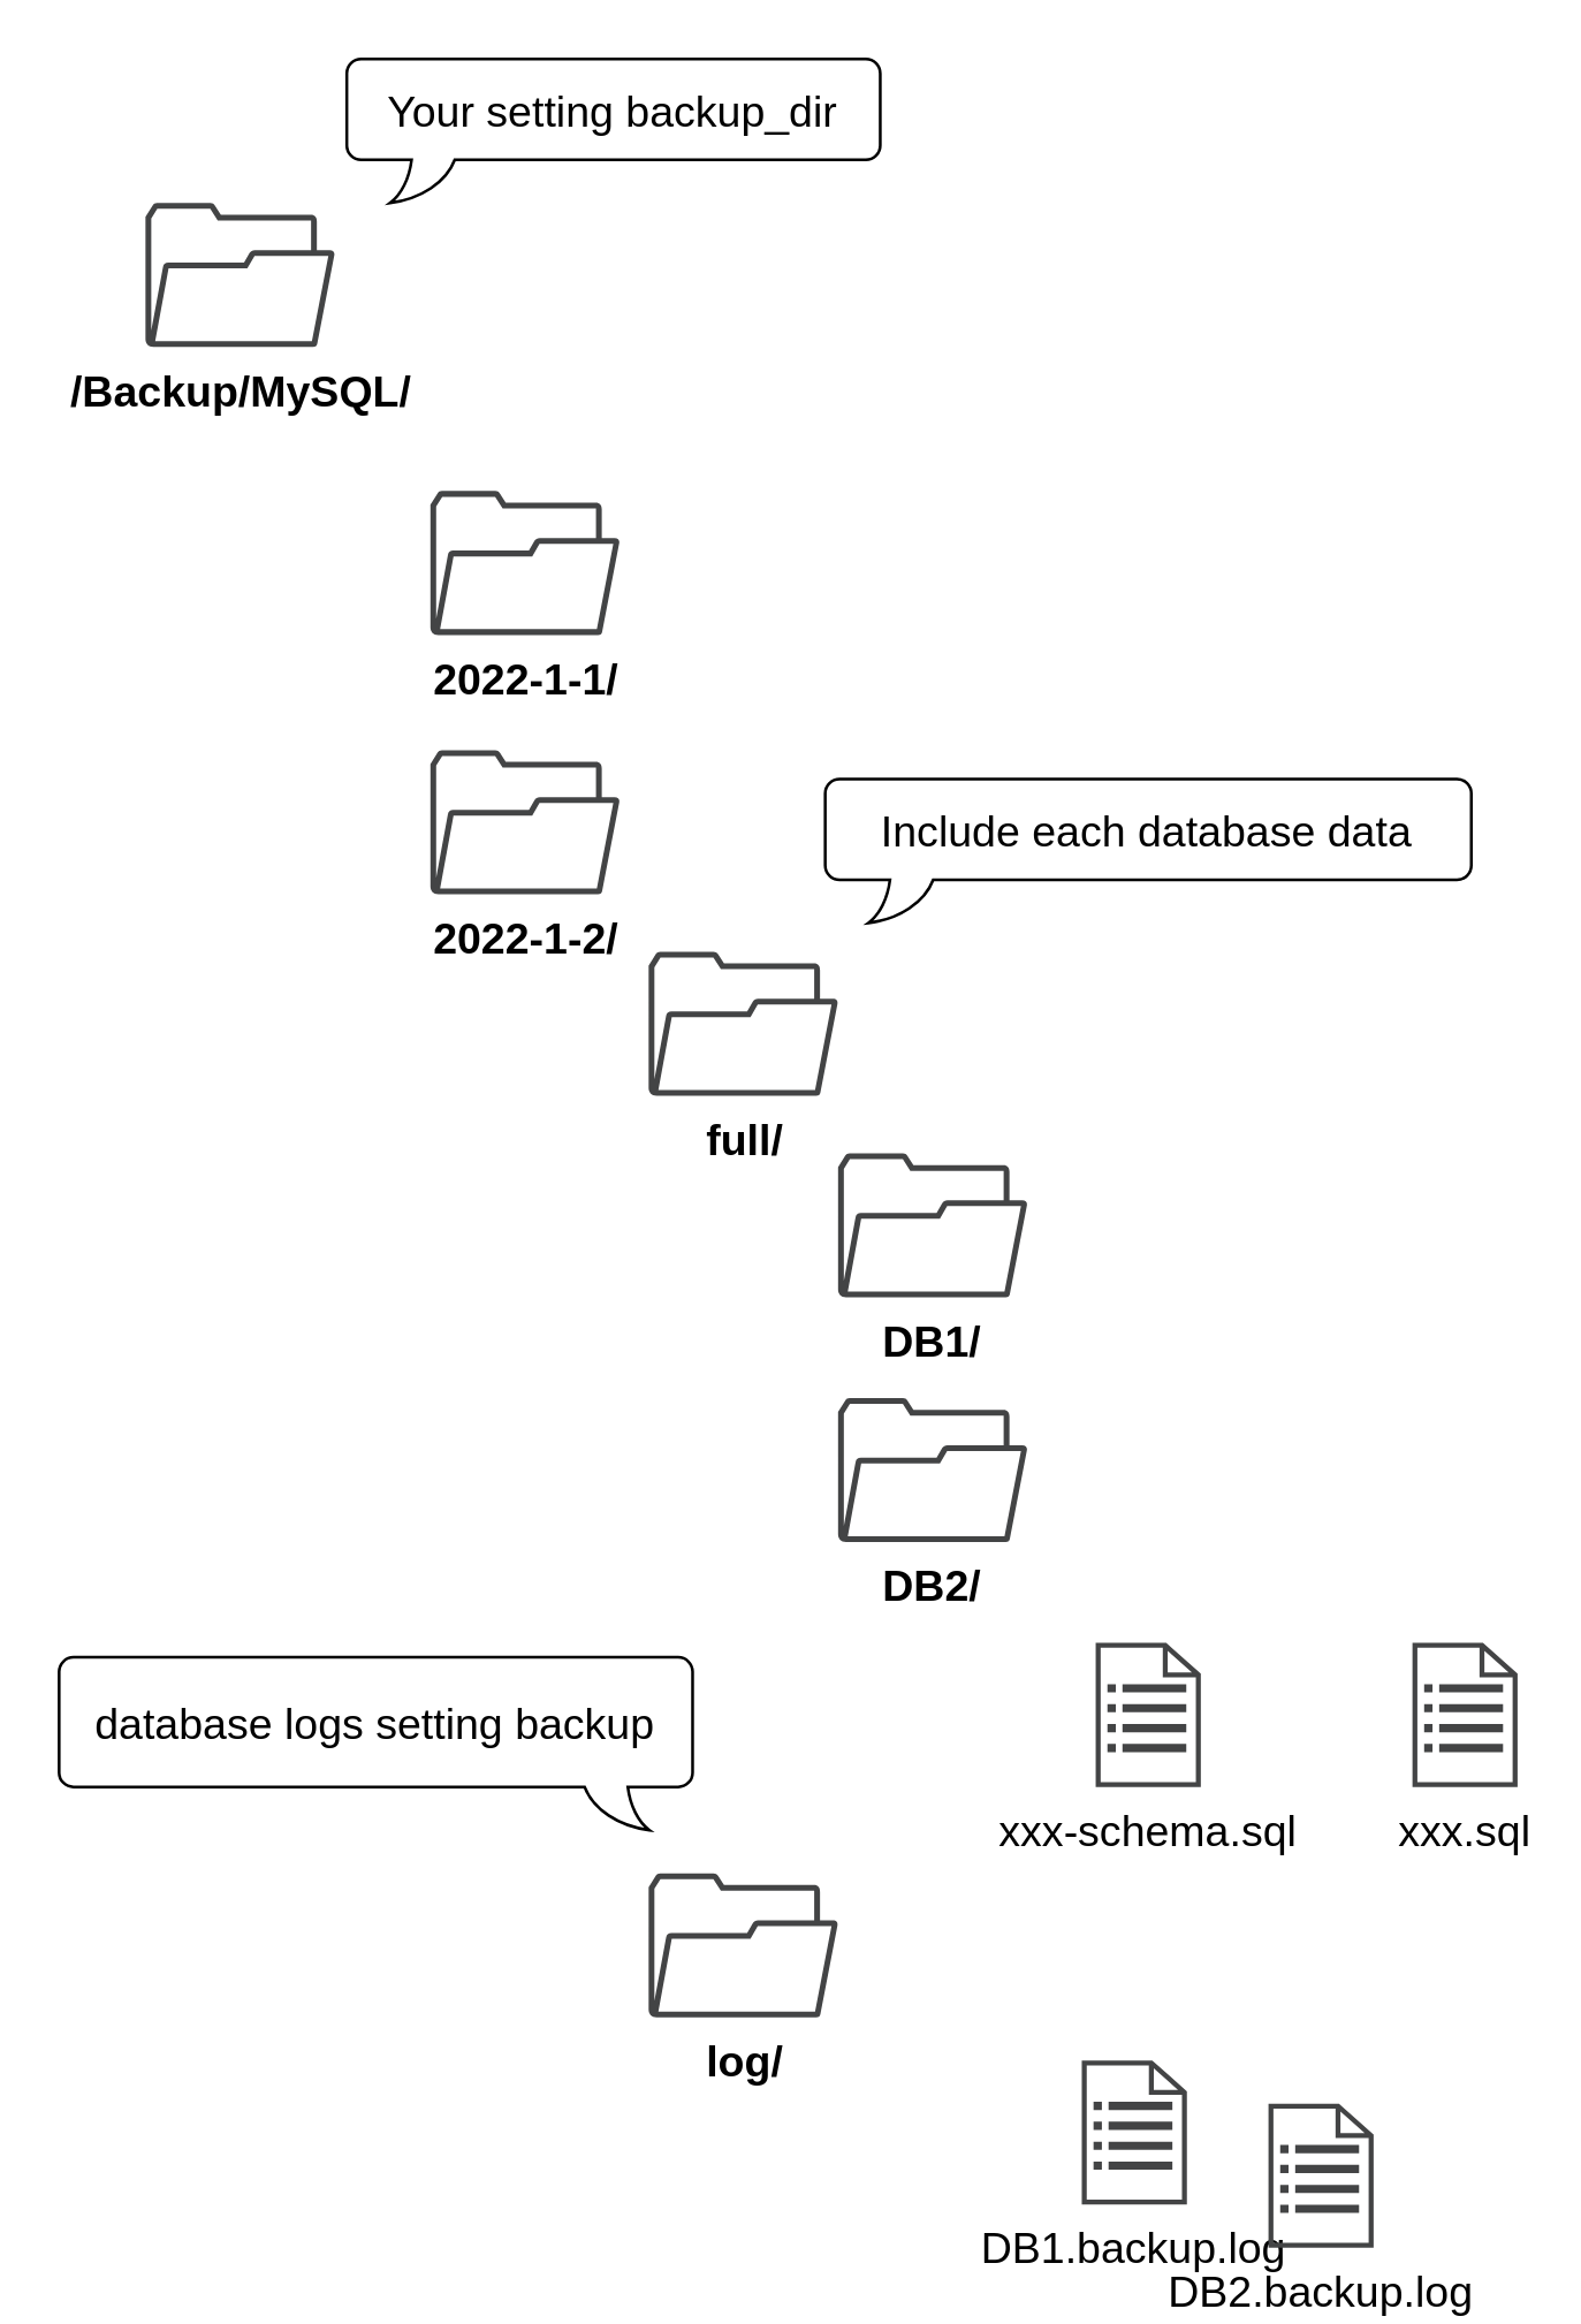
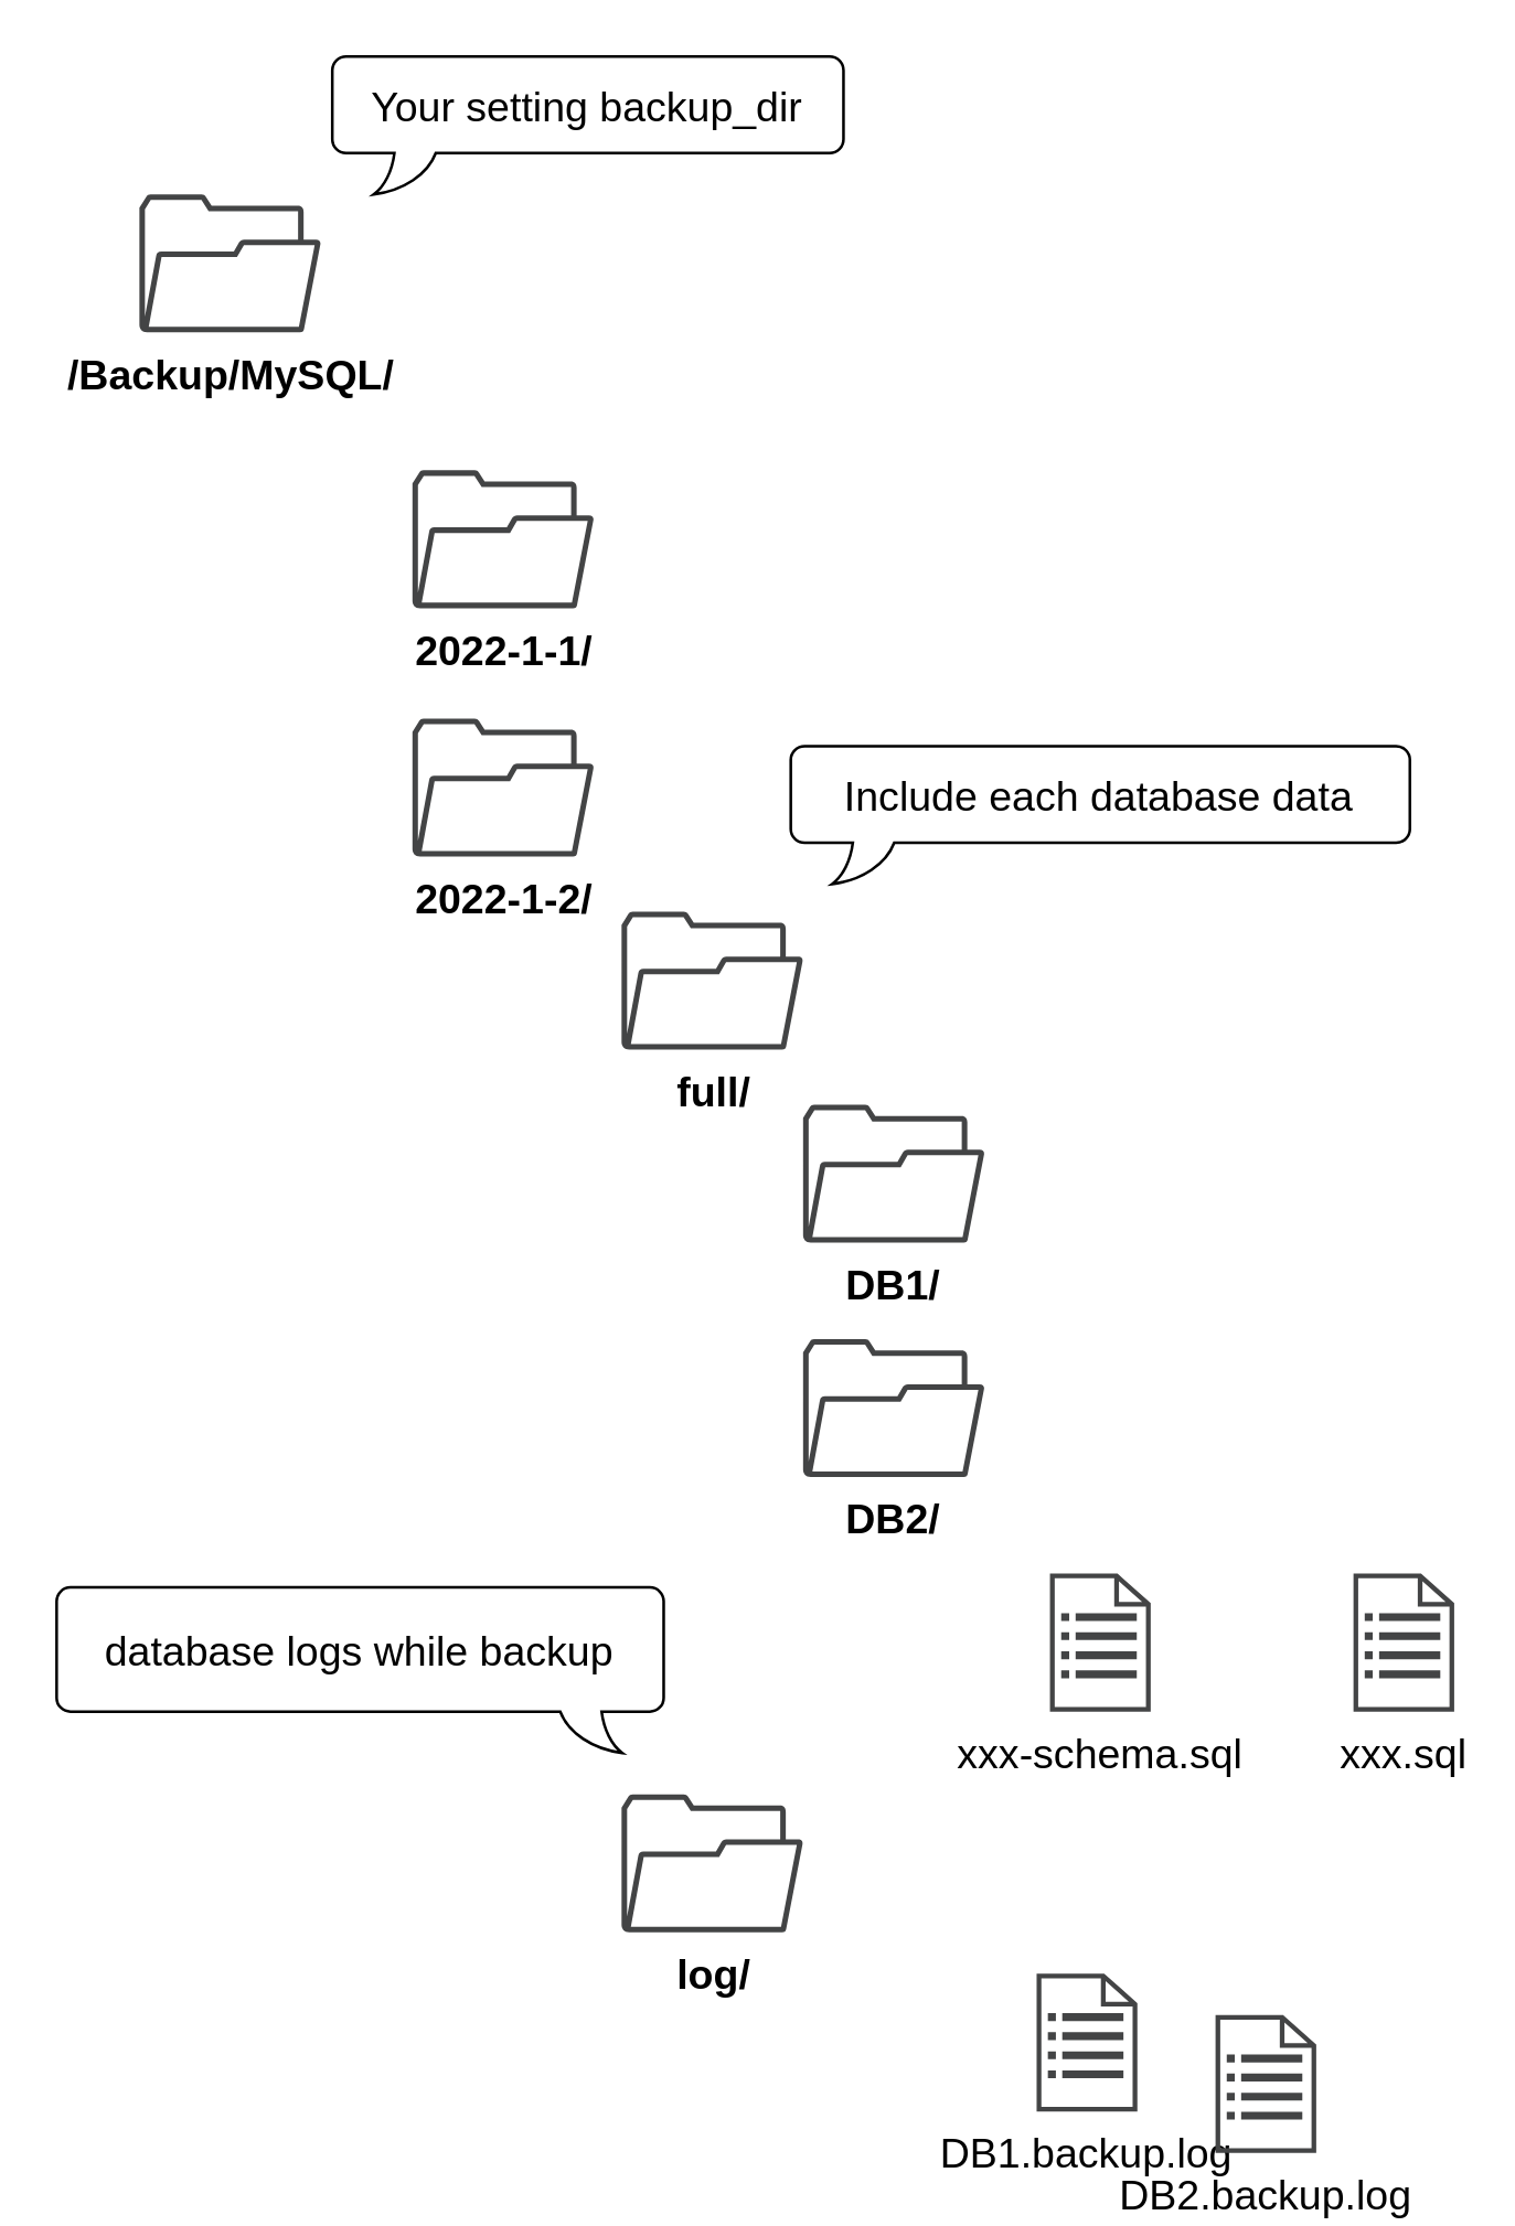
  <mxCell id="0" />
  <mxCell id="1" parent="0" />
  <mxCell id="2" value="" style="group" vertex="1" connectable="0" parent="1"><mxGeometry x="20" y="20" width="506.5" height="760" as="geometry" /></mxCell>
  <mxCell id="3" value="&lt;b&gt;&lt;font style=&quot;font-size: 15px&quot;&gt;/Backup/MySQL/&lt;/font&gt;&lt;/b&gt;" style="sketch=0;pointerEvents=1;shadow=0;dashed=0;html=1;strokeColor=none;fillColor=#434445;aspect=fixed;labelPosition=center;verticalLabelPosition=bottom;verticalAlign=top;align=center;outlineConnect=0;shape=mxgraph.vvd.folder;" vertex="1" parent="2"><mxGeometry x="30" y="50" width="65.79" height="50" as="geometry" /></mxCell>
  <mxCell id="4" value="&lt;b&gt;&lt;font style=&quot;font-size: 15px&quot;&gt;2022-1-1/&lt;/font&gt;&lt;/b&gt;" style="sketch=0;pointerEvents=1;shadow=0;dashed=0;html=1;strokeColor=none;fillColor=#434445;aspect=fixed;labelPosition=center;verticalLabelPosition=bottom;verticalAlign=top;align=center;outlineConnect=0;shape=mxgraph.vvd.folder;" vertex="1" parent="2"><mxGeometry x="128.95" y="150" width="65.79" height="50" as="geometry" /></mxCell>
  <mxCell id="5" value="&lt;b&gt;&lt;font style=&quot;font-size: 15px&quot;&gt;2022-1-2/&lt;/font&gt;&lt;/b&gt;" style="sketch=0;pointerEvents=1;shadow=0;dashed=0;html=1;strokeColor=none;fillColor=#434445;aspect=fixed;labelPosition=center;verticalLabelPosition=bottom;verticalAlign=top;align=center;outlineConnect=0;shape=mxgraph.vvd.folder;" vertex="1" parent="2"><mxGeometry x="128.95" y="240" width="65.79" height="50" as="geometry" /></mxCell>
  <mxCell id="6" value="&lt;b&gt;&lt;font style=&quot;font-size: 15px&quot;&gt;full/&lt;/font&gt;&lt;/b&gt;" style="sketch=0;pointerEvents=1;shadow=0;dashed=0;html=1;strokeColor=none;fillColor=#434445;aspect=fixed;labelPosition=center;verticalLabelPosition=bottom;verticalAlign=top;align=center;outlineConnect=0;shape=mxgraph.vvd.folder;" vertex="1" parent="2"><mxGeometry x="204.74" y="310" width="65.79" height="50" as="geometry" /></mxCell>
  <mxCell id="7" value="&lt;b&gt;&lt;font style=&quot;font-size: 15px&quot;&gt;log/&lt;/font&gt;&lt;/b&gt;" style="sketch=0;pointerEvents=1;shadow=0;dashed=0;html=1;strokeColor=none;fillColor=#434445;aspect=fixed;labelPosition=center;verticalLabelPosition=bottom;verticalAlign=top;align=center;outlineConnect=0;shape=mxgraph.vvd.folder;" vertex="1" parent="2"><mxGeometry x="204.74" y="630" width="65.79" height="50" as="geometry" /></mxCell>
  <mxCell id="8" value="&lt;span style=&quot;font-size: 15px&quot;&gt;&lt;b&gt;DB1/&lt;/b&gt;&lt;/span&gt;" style="sketch=0;pointerEvents=1;shadow=0;dashed=0;html=1;strokeColor=none;fillColor=#434445;aspect=fixed;labelPosition=center;verticalLabelPosition=bottom;verticalAlign=top;align=center;outlineConnect=0;shape=mxgraph.vvd.folder;" vertex="1" parent="2"><mxGeometry x="270.53" y="380" width="65.79" height="50" as="geometry" /></mxCell>
  <mxCell id="9" value="&lt;span style=&quot;font-size: 15px&quot;&gt;&lt;b&gt;DB2/&lt;/b&gt;&lt;/span&gt;" style="sketch=0;pointerEvents=1;shadow=0;dashed=0;html=1;strokeColor=none;fillColor=#434445;aspect=fixed;labelPosition=center;verticalLabelPosition=bottom;verticalAlign=top;align=center;outlineConnect=0;shape=mxgraph.vvd.folder;" vertex="1" parent="2"><mxGeometry x="270.53" y="465" width="65.79" height="50" as="geometry" /></mxCell>
  <mxCell id="10" value="xxx-schema.sql" style="sketch=0;pointerEvents=1;shadow=0;dashed=0;html=1;strokeColor=none;fillColor=#434445;aspect=fixed;labelPosition=center;verticalLabelPosition=bottom;verticalAlign=top;align=center;outlineConnect=0;shape=mxgraph.vvd.recovery_plan;fontSize=15;" vertex="1" parent="2"><mxGeometry x="360" y="550" width="36.5" height="50" as="geometry" /></mxCell>
  <mxCell id="11" value="xxx.sql" style="sketch=0;pointerEvents=1;shadow=0;dashed=0;html=1;strokeColor=none;fillColor=#434445;aspect=fixed;labelPosition=center;verticalLabelPosition=bottom;verticalAlign=top;align=center;outlineConnect=0;shape=mxgraph.vvd.recovery_plan;fontSize=15;" vertex="1" parent="2"><mxGeometry x="470" y="550" width="36.5" height="50" as="geometry" /></mxCell>
  <mxCell id="12" value="DB1.backup.log" style="sketch=0;pointerEvents=1;shadow=0;dashed=0;html=1;strokeColor=none;fillColor=#434445;aspect=fixed;labelPosition=center;verticalLabelPosition=bottom;verticalAlign=top;align=center;outlineConnect=0;shape=mxgraph.vvd.recovery_plan;fontSize=15;" vertex="1" parent="2"><mxGeometry x="355.17" y="695" width="36.5" height="50" as="geometry" /></mxCell>
  <mxCell id="13" value="DB2.backup.log" style="sketch=0;pointerEvents=1;shadow=0;dashed=0;html=1;strokeColor=none;fillColor=#434445;aspect=fixed;labelPosition=center;verticalLabelPosition=bottom;verticalAlign=top;align=center;outlineConnect=0;shape=mxgraph.vvd.recovery_plan;fontSize=15;" vertex="1" parent="2"><mxGeometry x="420" y="710" width="36.5" height="50" as="geometry" /></mxCell>
  <mxCell id="14" value="Your setting backup_dir" style="whiteSpace=wrap;html=1;shape=mxgraph.basic.roundRectCallout;dx=30;dy=15;size=5;boundedLbl=1;fontSize=15;fillColor=none;" vertex="1" parent="2"><mxGeometry x="99.91" width="185.26" height="50" as="geometry" /></mxCell>
  <mxCell id="15" value="Include each database data" style="whiteSpace=wrap;html=1;shape=mxgraph.basic.roundRectCallout;dx=30;dy=15;size=5;boundedLbl=1;fontSize=15;fillColor=none;" vertex="1" parent="2"><mxGeometry x="266.06" y="250" width="224.38" height="50" as="geometry" /></mxCell>
- <mxCell id="16" value="database logs setting backup" style="whiteSpace=wrap;html=1;shape=mxgraph.basic.roundRectCallout;dx=30;dy=15;size=5;boundedLbl=1;fontSize=15;fillColor=none;sketch=0;shadow=0;flipH=1;" vertex="1" parent="2"><mxGeometry y="555" width="220" height="60" as="geometry" /></mxCell>
+ <mxCell id="16" value="database logs while backup" style="whiteSpace=wrap;html=1;shape=mxgraph.basic.roundRectCallout;dx=30;dy=15;size=5;boundedLbl=1;fontSize=15;fillColor=none;sketch=0;shadow=0;flipH=1;" vertex="1" parent="2"><mxGeometry y="555" width="220" height="60" as="geometry" /></mxCell>
